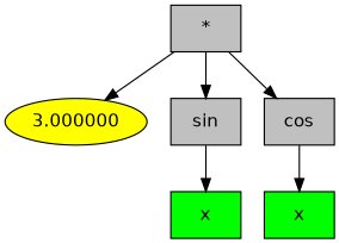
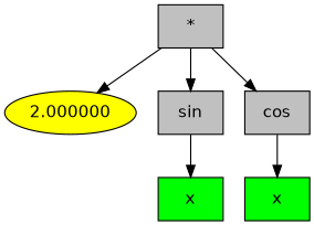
  digraph {
    fontname="DejaVu Sans"
    node [fillcolor=grey shape=box style=filled fontname="DejaVu Sans"]
    edge [fontname="DejaVu Sans"]
    n1 [label="*"]
-   n2 [fillcolor=yellow label=3.000000 shape=""]
+   n2 [fillcolor=yellow label=2.000000 shape=""]
    n3 [label=sin]
    n4 [label=cos]
    n5 [fillcolor=green label=x]
    n6 [fillcolor=green label=x]
    n1 -> n2
    n1 -> n3
    n1 -> n4
    n3 -> n5
    n4 -> n6
  }
